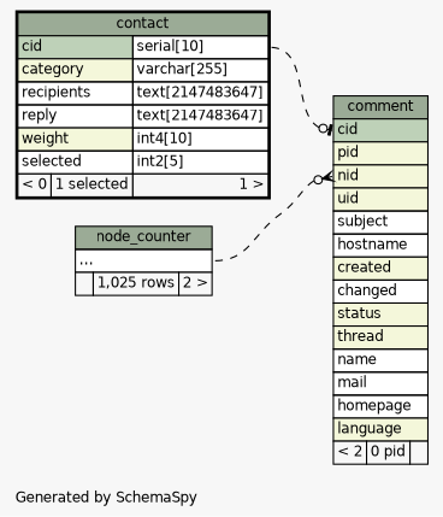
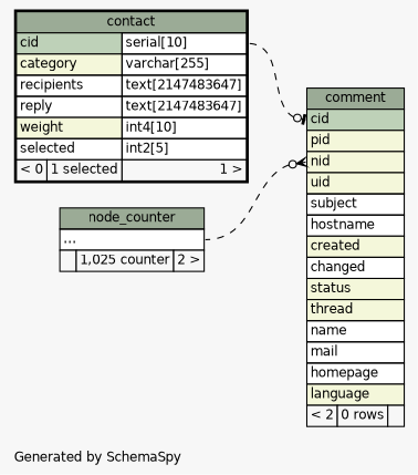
  digraph {
    bgcolor="#f7f7f7"
    fontname=Helvetica
    fontsize=11
    label="\nGenerated by SchemaSpy"
    labeljust=l
    nodesep=0.18
    rankdir=RL
    ranksep=0.46
    node [fontname=Helvetica fontsize=11 shape=plaintext]
    edge [arrowhead=none arrowsize=0.8 dir=back style=dashed]
-   n1 [label=<     <TABLE BORDER="0" CELLBORDER="1" CELLSPACING="0" BGCOLOR="#ffffff">       <TR><TD COLSPAN="3" BGCOLOR="#9bab96" ALIGN="CENTER">comment</TD></TR>       <TR><TD PORT="cid" COLSPAN="3" BGCOLOR="#bed1b8" ALIGN="LEFT">cid</TD></TR>       <TR><TD PORT="pid" COLSPAN="3" BGCOLOR="#f4f7da" ALIGN="LEFT">pid</TD></TR>       <TR><TD PORT="nid" COLSPAN="3" BGCOLOR="#f4f7da" ALIGN="LEFT">nid</TD></TR>       <TR><TD PORT="uid" COLSPAN="3" BGCOLOR="#f4f7da" ALIGN="LEFT">uid</TD></TR>       <TR><TD PORT="subject" COLSPAN="3" ALIGN="LEFT">subject</TD></TR>       <TR><TD PORT="hostname" COLSPAN="3" ALIGN="LEFT">hostname</TD></TR>       <TR><TD PORT="created" COLSPAN="3" BGCOLOR="#f4f7da" ALIGN="LEFT">created</TD></TR>       <TR><TD PORT="changed" COLSPAN="3" ALIGN="LEFT">changed</TD></TR>       <TR><TD PORT="status" COLSPAN="3" BGCOLOR="#f4f7da" ALIGN="LEFT">status</TD></TR>       <TR><TD PORT="thread" COLSPAN="3" BGCOLOR="#f4f7da" ALIGN="LEFT">thread</TD></TR>       <TR><TD PORT="name" COLSPAN="3" ALIGN="LEFT">name</TD></TR>       <TR><TD PORT="mail" COLSPAN="3" ALIGN="LEFT">mail</TD></TR>       <TR><TD PORT="homepage" COLSPAN="3" ALIGN="LEFT">homepage</TD></TR>       <TR><TD PORT="language" COLSPAN="3" BGCOLOR="#f4f7da" ALIGN="LEFT">language</TD></TR>       <TR><TD ALIGN="LEFT" BGCOLOR="#f7f7f7">&lt; 2</TD><TD ALIGN="RIGHT" BGCOLOR="#f7f7f7">0 pid</TD><TD ALIGN="RIGHT" BGCOLOR="#f7f7f7">  </TD></TR>     </TABLE>>]
+   n1 [label=<     <TABLE BORDER="0" CELLBORDER="1" CELLSPACING="0" BGCOLOR="#ffffff">       <TR><TD COLSPAN="3" BGCOLOR="#9bab96" ALIGN="CENTER">comment</TD></TR>       <TR><TD PORT="cid" COLSPAN="3" BGCOLOR="#bed1b8" ALIGN="LEFT">cid</TD></TR>       <TR><TD PORT="pid" COLSPAN="3" BGCOLOR="#f4f7da" ALIGN="LEFT">pid</TD></TR>       <TR><TD PORT="nid" COLSPAN="3" BGCOLOR="#f4f7da" ALIGN="LEFT">nid</TD></TR>       <TR><TD PORT="uid" COLSPAN="3" BGCOLOR="#f4f7da" ALIGN="LEFT">uid</TD></TR>       <TR><TD PORT="subject" COLSPAN="3" ALIGN="LEFT">subject</TD></TR>       <TR><TD PORT="hostname" COLSPAN="3" ALIGN="LEFT">hostname</TD></TR>       <TR><TD PORT="created" COLSPAN="3" BGCOLOR="#f4f7da" ALIGN="LEFT">created</TD></TR>       <TR><TD PORT="changed" COLSPAN="3" ALIGN="LEFT">changed</TD></TR>       <TR><TD PORT="status" COLSPAN="3" BGCOLOR="#f4f7da" ALIGN="LEFT">status</TD></TR>       <TR><TD PORT="thread" COLSPAN="3" BGCOLOR="#f4f7da" ALIGN="LEFT">thread</TD></TR>       <TR><TD PORT="name" COLSPAN="3" ALIGN="LEFT">name</TD></TR>       <TR><TD PORT="mail" COLSPAN="3" ALIGN="LEFT">mail</TD></TR>       <TR><TD PORT="homepage" COLSPAN="3" ALIGN="LEFT">homepage</TD></TR>       <TR><TD PORT="language" COLSPAN="3" BGCOLOR="#f4f7da" ALIGN="LEFT">language</TD></TR>       <TR><TD ALIGN="LEFT" BGCOLOR="#f7f7f7">&lt; 2</TD><TD ALIGN="RIGHT" BGCOLOR="#f7f7f7">0 rows</TD><TD ALIGN="RIGHT" BGCOLOR="#f7f7f7">  </TD></TR>     </TABLE>>]
    n2 [label=<     <TABLE BORDER="2" CELLBORDER="1" CELLSPACING="0" BGCOLOR="#ffffff">       <TR><TD COLSPAN="3" BGCOLOR="#9bab96" ALIGN="CENTER">contact</TD></TR>       <TR><TD PORT="cid" COLSPAN="2" BGCOLOR="#bed1b8" ALIGN="LEFT">cid</TD><TD PORT="cid.type" ALIGN="LEFT">serial[10]</TD></TR>       <TR><TD PORT="category" COLSPAN="2" BGCOLOR="#f4f7da" ALIGN="LEFT">category</TD><TD PORT="category.type" ALIGN="LEFT">varchar[255]</TD></TR>       <TR><TD PORT="recipients" COLSPAN="2" ALIGN="LEFT">recipients</TD><TD PORT="recipients.type" ALIGN="LEFT">text[2147483647]</TD></TR>       <TR><TD PORT="reply" COLSPAN="2" ALIGN="LEFT">reply</TD><TD PORT="reply.type" ALIGN="LEFT">text[2147483647]</TD></TR>       <TR><TD PORT="weight" COLSPAN="2" BGCOLOR="#f4f7da" ALIGN="LEFT">weight</TD><TD PORT="weight.type" ALIGN="LEFT">int4[10]</TD></TR>       <TR><TD PORT="selected" COLSPAN="2" ALIGN="LEFT">selected</TD><TD PORT="selected.type" ALIGN="LEFT">int2[5]</TD></TR>       <TR><TD ALIGN="LEFT" BGCOLOR="#f7f7f7">&lt; 0</TD><TD ALIGN="RIGHT" BGCOLOR="#f7f7f7">1 selected</TD><TD ALIGN="RIGHT" BGCOLOR="#f7f7f7">1 &gt;</TD></TR>     </TABLE>>]
-   n3 [label=<     <TABLE BORDER="0" CELLBORDER="1" CELLSPACING="0" BGCOLOR="#ffffff">       <TR><TD COLSPAN="3" BGCOLOR="#9bab96" ALIGN="CENTER">node_counter</TD></TR>       <TR><TD PORT="elipses" COLSPAN="3" ALIGN="LEFT">...</TD></TR>       <TR><TD ALIGN="LEFT" BGCOLOR="#f7f7f7">  </TD><TD ALIGN="RIGHT" BGCOLOR="#f7f7f7">1,025 rows</TD><TD ALIGN="RIGHT" BGCOLOR="#f7f7f7">2 &gt;</TD></TR>     </TABLE>>]
+   n3 [label=<     <TABLE BORDER="0" CELLBORDER="1" CELLSPACING="0" BGCOLOR="#ffffff">       <TR><TD COLSPAN="3" BGCOLOR="#9bab96" ALIGN="CENTER">node_counter</TD></TR>       <TR><TD PORT="elipses" COLSPAN="3" ALIGN="LEFT">...</TD></TR>       <TR><TD ALIGN="LEFT" BGCOLOR="#f7f7f7">  </TD><TD ALIGN="RIGHT" BGCOLOR="#f7f7f7">1,025 counter</TD><TD ALIGN="RIGHT" BGCOLOR="#f7f7f7">2 &gt;</TD></TR>     </TABLE>>]
    n1 -> n2 [arrowtail=teeodot headport="cid.type:e" tailport="cid:w"]
    n1 -> n3 [arrowtail=crowodot headport="elipses:e" tailport="nid:w"]
  }
